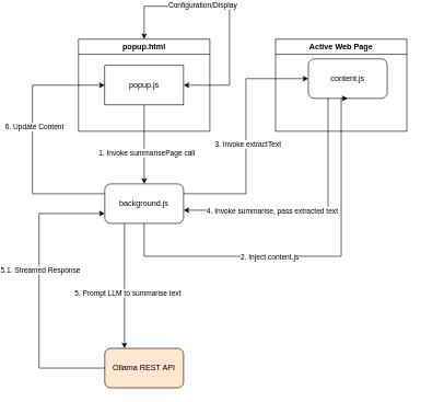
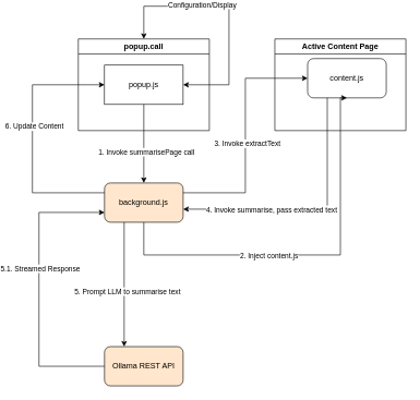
  <mxCell id="0" />
  <mxCell id="1" parent="0" />
- <mxCell id="2" value="background.js" style="rounded=1;whiteSpace=wrap;html=1;" parent="1" vertex="1"><mxGeometry x="130" y="240" width="120" height="60" as="geometry" /></mxCell>
- <mxCell id="3" value="Active Web Page" style="swimlane;whiteSpace=wrap;html=1;" parent="1" vertex="1"><mxGeometry x="390" y="20" width="200" height="140" as="geometry" /></mxCell>
+ <mxCell id="2" value="background.js" style="rounded=1;whiteSpace=wrap;html=1;fillColor=#ffe6cc;" parent="1" vertex="1"><mxGeometry x="130" y="240" width="120" height="60" as="geometry" /></mxCell>
+ <mxCell id="3" value="Active Content Page" style="swimlane;whiteSpace=wrap;html=1;" parent="1" vertex="1"><mxGeometry x="390" y="20" width="200" height="140" as="geometry" /></mxCell>
  <mxCell id="4" value="content.js" style="rounded=1;whiteSpace=wrap;html=1;" parent="3" vertex="1"><mxGeometry x="50" y="30" width="120" height="60" as="geometry" /></mxCell>
- <mxCell id="5" value="popup.html" style="swimlane;whiteSpace=wrap;html=1;" parent="1" vertex="1"><mxGeometry x="90" y="20" width="200" height="140" as="geometry" /></mxCell>
+ <mxCell id="5" value="popup.call" style="swimlane;whiteSpace=wrap;html=1;" parent="1" vertex="1"><mxGeometry x="90" y="20" width="200" height="140" as="geometry" /></mxCell>
  <mxCell id="6" value="popup.js" style="whiteSpace=wrap;html=1;rounded=0;" parent="5" vertex="1"><mxGeometry x="40" y="40" width="120" height="60" as="geometry" /></mxCell>
  <mxCell id="7" value="" style="endArrow=classic;startArrow=classic;html=1;rounded=0;exitX=1;exitY=0.5;exitDx=0;exitDy=0;entryX=0.5;entryY=0;entryDx=0;entryDy=0;edgeStyle=orthogonalEdgeStyle;" edge="1" parent="5" source="6" target="5"><mxGeometry width="50" height="50" relative="1" as="geometry"><mxPoint x="284" y="130" as="sourcePoint" /><mxPoint x="100" y="-10" as="targetPoint" /><Array as="points"><mxPoint x="230" y="70" /><mxPoint x="230" y="-50" /><mxPoint x="100" y="-50" /></Array></mxGeometry></mxCell>
  <mxCell id="8" value="Configuration/Display" style="edgeLabel;html=1;align=center;verticalAlign=middle;resizable=0;points=[];" vertex="1" connectable="0" parent="7"><mxGeometry x="0.254" y="-3" relative="1" as="geometry"><mxPoint as="offset" /></mxGeometry></mxCell>
  <mxCell id="9" value="" style="endArrow=classic;html=1;rounded=0;exitX=0.5;exitY=1;exitDx=0;exitDy=0;entryX=0.5;entryY=0;entryDx=0;entryDy=0;" parent="1" source="6" target="2" edge="1"><mxGeometry width="50" height="50" relative="1" as="geometry"><mxPoint x="440" y="310" as="sourcePoint" /><mxPoint x="490" y="260" as="targetPoint" /></mxGeometry></mxCell>
  <mxCell id="10" value="1. Invoke summarisePage call" style="edgeLabel;html=1;align=center;verticalAlign=middle;resizable=0;points=[];" parent="9" vertex="1" connectable="0"><mxGeometry x="0.2" y="3" relative="1" as="geometry"><mxPoint as="offset" /></mxGeometry></mxCell>
  <mxCell id="11" value="" style="endArrow=classic;html=1;rounded=0;exitX=0.5;exitY=1;exitDx=0;exitDy=0;entryX=0.5;entryY=1;entryDx=0;entryDy=0;edgeStyle=orthogonalEdgeStyle;" parent="1" source="2" target="4" edge="1"><mxGeometry width="50" height="50" relative="1" as="geometry"><mxPoint x="440" y="310" as="sourcePoint" /><mxPoint x="490" y="260" as="targetPoint" /><Array as="points"><mxPoint x="190" y="350" /><mxPoint x="490" y="350" /></Array></mxGeometry></mxCell>
  <mxCell id="12" value="2. Inject content.js" style="edgeLabel;html=1;align=center;verticalAlign=middle;resizable=0;points=[];" parent="11" vertex="1" connectable="0"><mxGeometry x="-0.2" y="-1" relative="1" as="geometry"><mxPoint as="offset" /></mxGeometry></mxCell>
  <mxCell id="13" value="" style="endArrow=classic;html=1;rounded=0;exitX=0.25;exitY=1;exitDx=0;exitDy=0;edgeStyle=orthogonalEdgeStyle;" parent="1" source="4" edge="1"><mxGeometry width="50" height="50" relative="1" as="geometry"><mxPoint x="440" y="310" as="sourcePoint" /><mxPoint x="250" y="280" as="targetPoint" /><Array as="points"><mxPoint x="460" y="280" /><mxPoint x="250" y="280" /></Array></mxGeometry></mxCell>
  <mxCell id="14" value="4. Invoke summarise, pass extracted text" style="edgeLabel;html=1;align=center;verticalAlign=middle;resizable=0;points=[];" parent="13" vertex="1" connectable="0"><mxGeometry x="0.311" relative="1" as="geometry"><mxPoint as="offset" /></mxGeometry></mxCell>
  <mxCell id="15" value="" style="endArrow=classic;html=1;rounded=0;exitX=1;exitY=0.25;exitDx=0;exitDy=0;entryX=0;entryY=0.5;entryDx=0;entryDy=0;edgeStyle=orthogonalEdgeStyle;" parent="1" source="2" target="4" edge="1"><mxGeometry width="50" height="50" relative="1" as="geometry"><mxPoint x="440" y="310" as="sourcePoint" /><mxPoint x="490" y="260" as="targetPoint" /></mxGeometry></mxCell>
  <mxCell id="16" value="3. Invoke extractText" style="edgeLabel;html=1;align=center;verticalAlign=middle;resizable=0;points=[];" parent="15" vertex="1" connectable="0"><mxGeometry x="-0.061" y="-2" relative="1" as="geometry"><mxPoint as="offset" /></mxGeometry></mxCell>
  <mxCell id="17" value="Ollama REST API" style="rounded=1;whiteSpace=wrap;html=1;fillColor=#ffe6cc;" parent="1" vertex="1"><mxGeometry x="130" y="490" width="120" height="60" as="geometry" /></mxCell>
  <mxCell id="18" value="" style="endArrow=classic;html=1;rounded=0;exitX=0.25;exitY=1;exitDx=0;exitDy=0;entryX=0.25;entryY=0;entryDx=0;entryDy=0;" parent="1" source="2" target="17" edge="1"><mxGeometry width="50" height="50" relative="1" as="geometry"><mxPoint x="165" y="440" as="sourcePoint" /><mxPoint x="215" y="390" as="targetPoint" /></mxGeometry></mxCell>
  <mxCell id="19" value="5. Prompt LLM to summarise text" style="edgeLabel;html=1;align=center;verticalAlign=middle;resizable=0;points=[];" parent="18" vertex="1" connectable="0"><mxGeometry x="0.105" y="4" relative="1" as="geometry"><mxPoint as="offset" /></mxGeometry></mxCell>
  <mxCell id="20" value="" style="endArrow=classic;html=1;rounded=0;exitX=0;exitY=0.5;exitDx=0;exitDy=0;entryX=0;entryY=0.75;entryDx=0;entryDy=0;edgeStyle=elbowEdgeStyle;elbow=vertical;" parent="1" source="17" target="2" edge="1"><mxGeometry width="50" height="50" relative="1" as="geometry"><mxPoint x="110" y="515" as="sourcePoint" /><mxPoint x="160" y="465" as="targetPoint" /><Array as="points"><mxPoint x="30" y="395" /></Array></mxGeometry></mxCell>
  <mxCell id="21" value="5.1. Streamed Response" style="edgeLabel;html=1;align=center;verticalAlign=middle;resizable=0;points=[];" parent="20" vertex="1" connectable="0"><mxGeometry x="0.151" y="-1" relative="1" as="geometry"><mxPoint as="offset" /></mxGeometry></mxCell>
  <mxCell id="22" value="" style="endArrow=classic;html=1;rounded=0;exitX=0;exitY=0.25;exitDx=0;exitDy=0;entryX=0;entryY=0.5;entryDx=0;entryDy=0;edgeStyle=orthogonalEdgeStyle;" parent="1" source="2" target="6" edge="1"><mxGeometry width="50" height="50" relative="1" as="geometry"><mxPoint x="350" y="370" as="sourcePoint" /><mxPoint x="400" y="320" as="targetPoint" /><Array as="points"><mxPoint x="20" y="255" /><mxPoint x="20" y="90" /></Array></mxGeometry></mxCell>
  <mxCell id="23" value="6. Update Content" style="edgeLabel;html=1;align=center;verticalAlign=middle;resizable=0;points=[];" parent="22" vertex="1" connectable="0"><mxGeometry x="0.101" y="-2" relative="1" as="geometry"><mxPoint as="offset" /></mxGeometry></mxCell>
